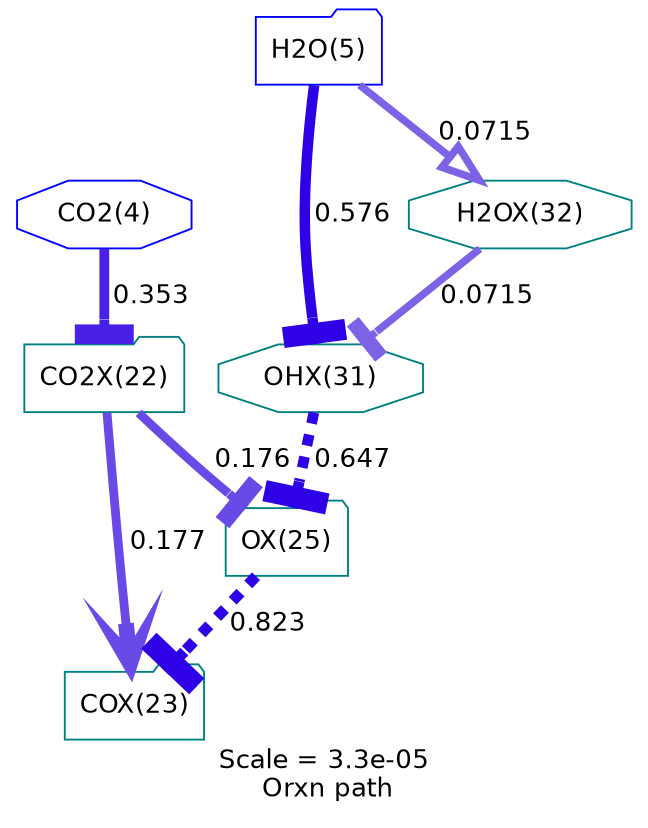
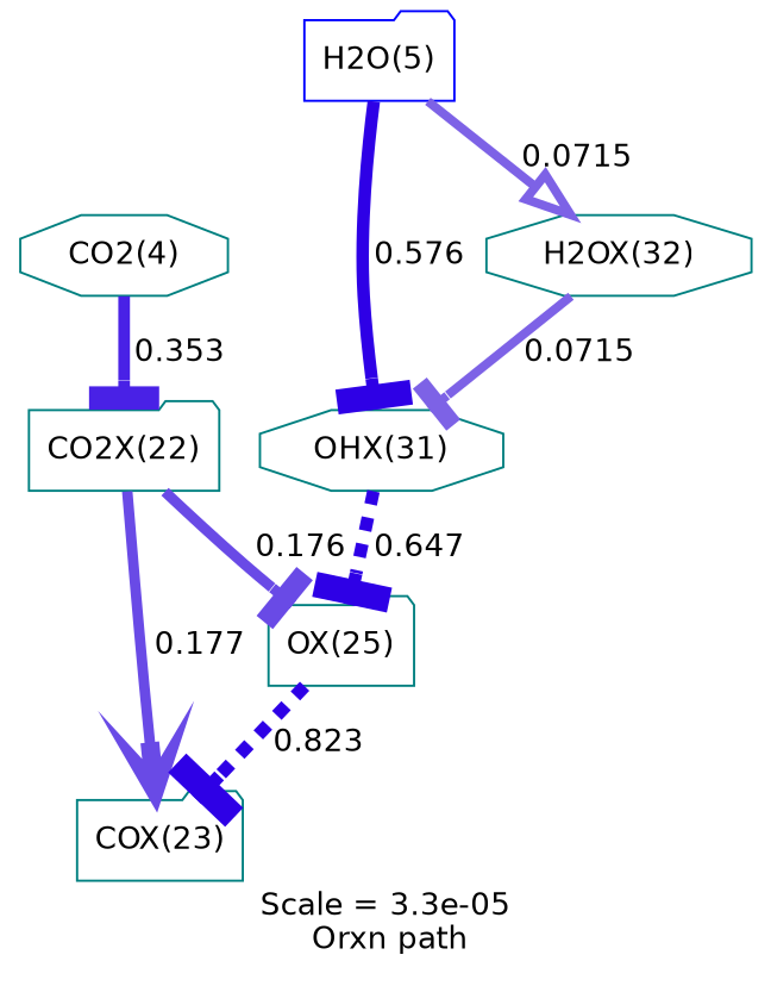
  digraph {
    fontname=Helvetica
    label="Scale = 3.3e-05\l Orxn path"
    node [color=teal fontname=Helvetica shape=folder]
    edge [arrowhead=tee arrowsize=2.35 color="0.7, 0.571, 0.9" fontname=Helvetica penwidth=4.69 style=bold]
-   n1 [color=blue label="CO2(4)" shape=octagon]
+   n1 [label="CO2(4)" shape=octagon]
    n2 [label="CO2X(22)"]
    n3 [label="COX(23)"]
    n4 [label="OX(25)"]
    n5 [label="OHX(31)" shape=octagon]
    n6 [label="H2OX(32)" shape=octagon]
    n7 [color=blue label="H2O(5)"]
    n1 -> n2 [arrowsize=2.61 color="0.7, 0.853, 0.9" label=" 0.353" penwidth=5.21]
    n2 -> n3 [arrowhead=vee color="0.7, 0.677, 0.9" label=" 0.177"]
    n2 -> n4 [color="0.7, 0.676, 0.9" label=" 0.176"]
    n4 -> n3 [arrowsize=2.93 color="0.7, 1.32, 0.9" label=" 0.823" penwidth=5.85 style=dashed]
    n5 -> n4 [arrowsize=2.84 color="0.7, 1.15, 0.9" label=" 0.647" penwidth=5.67 style=dashed]
    n6 -> n5 [arrowsize=2 label=" 0.0715" penwidth=4.01]
    n7 -> n5 [arrowsize=2.79 color="0.7, 1.08, 0.9" label=" 0.576" penwidth=5.58]
    n7 -> n6 [arrowhead=onormal arrowsize=2 label=" 0.0715" penwidth=4.01]
  }
